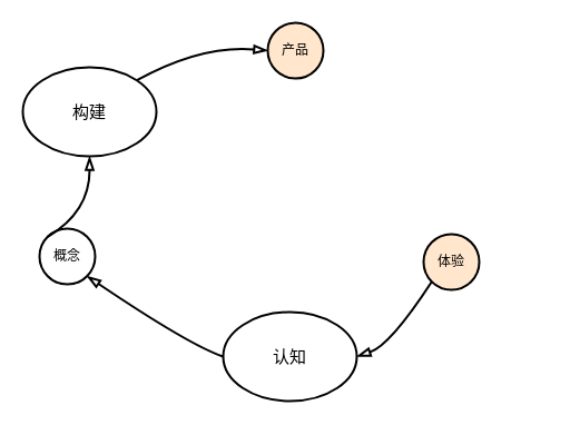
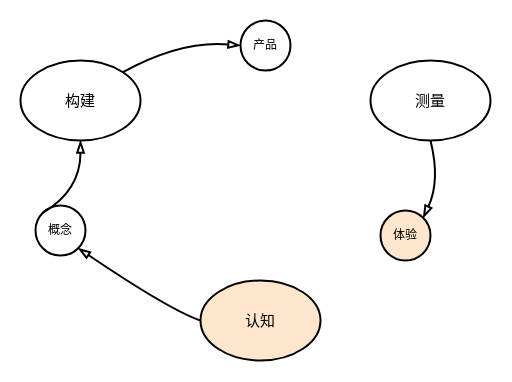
  <mxCell id="0" />
  <mxCell id="1" parent="0" />
  <mxCell id="2" value="&lt;font style=&quot;font-size: 15px;&quot;&gt;构建&lt;/font&gt;" style="ellipse;whiteSpace=wrap;html=1;strokeWidth=2;" vertex="1" parent="1"><mxGeometry x="20" y="60" width="120" height="80" as="geometry" /></mxCell>
  <mxCell id="3" value="概念" style="ellipse;whiteSpace=wrap;html=1;aspect=fixed;strokeWidth=2;" vertex="1" parent="1"><mxGeometry x="35" y="205" width="50" height="50" as="geometry" /></mxCell>
- <mxCell id="5" value="产品" style="ellipse;whiteSpace=wrap;html=1;aspect=fixed;strokeWidth=2;fillColor=#ffe6cc;" vertex="1" parent="1"><mxGeometry x="240" y="20" width="50" height="50" as="geometry" /></mxCell>
- <mxCell id="6" value="&lt;font style=&quot;font-size: 15px;&quot;&gt;认知&lt;/font&gt;" style="ellipse;whiteSpace=wrap;html=1;strokeWidth=2;" vertex="1" parent="1"><mxGeometry x="200" y="280" width="120" height="80" as="geometry" /></mxCell>
+ <mxCell id="4" value="&lt;font style=&quot;font-size: 15px;&quot;&gt;测量&lt;/font&gt;" style="ellipse;whiteSpace=wrap;html=1;strokeWidth=2;" vertex="1" parent="1"><mxGeometry x="370" y="60" width="120" height="80" as="geometry" /></mxCell>
+ <mxCell id="5" value="产品" style="ellipse;whiteSpace=wrap;html=1;aspect=fixed;strokeWidth=2;" vertex="1" parent="1"><mxGeometry x="240" y="20" width="50" height="50" as="geometry" /></mxCell>
+ <mxCell id="6" value="&lt;font style=&quot;font-size: 15px;&quot;&gt;认知&lt;/font&gt;" style="ellipse;whiteSpace=wrap;html=1;strokeWidth=2;fillColor=#ffe6cc;" vertex="1" parent="1"><mxGeometry x="200" y="280" width="120" height="80" as="geometry" /></mxCell>
  <mxCell id="7" value="体验" style="ellipse;whiteSpace=wrap;html=1;aspect=fixed;strokeWidth=2;fillColor=#ffe6cc;" vertex="1" parent="1"><mxGeometry x="380" y="210" width="50" height="50" as="geometry" /></mxCell>
  <mxCell id="8" value="" style="curved=1;endArrow=blockThin;html=1;rounded=0;exitX=1;exitY=0;exitDx=0;exitDy=0;entryX=0;entryY=0.5;entryDx=0;entryDy=0;strokeWidth=2;endFill=0;endSize=8;" edge="1" parent="1" source="2" target="5"><mxGeometry width="50" height="50" relative="1" as="geometry"><mxPoint x="270" y="290" as="sourcePoint" /><mxPoint x="200" y="80" as="targetPoint" /><Array as="points"><mxPoint x="180" y="40" /></Array></mxGeometry></mxCell>
- <mxCell id="10" value="" style="curved=1;endArrow=blockThin;html=1;rounded=0;exitX=0;exitY=1;exitDx=0;exitDy=0;entryX=1;entryY=0.5;entryDx=0;entryDy=0;strokeWidth=2;endFill=0;endSize=8;" edge="1" parent="1" source="7" target="6"><mxGeometry width="50" height="50" relative="1" as="geometry"><mxPoint x="370" y="320" as="sourcePoint" /><mxPoint x="420" y="270" as="targetPoint" /><Array as="points"><mxPoint x="350" y="310" /></Array></mxGeometry></mxCell>
+ <mxCell id="9" value="" style="curved=1;endArrow=blockThin;html=1;rounded=0;entryX=1;entryY=0;entryDx=0;entryDy=0;exitX=0.5;exitY=1;exitDx=0;exitDy=0;strokeWidth=2;endFill=0;endSize=8;" edge="1" parent="1" source="4" target="7"><mxGeometry width="50" height="50" relative="1" as="geometry"><mxPoint x="430" y="150" as="sourcePoint" /><mxPoint x="320" y="240" as="targetPoint" /><Array as="points"><mxPoint x="440" y="180" /></Array></mxGeometry></mxCell>
  <mxCell id="11" value="" style="curved=1;endArrow=blockThin;html=1;rounded=0;exitX=0;exitY=0.5;exitDx=0;exitDy=0;entryX=1;entryY=1;entryDx=0;entryDy=0;strokeWidth=2;endFill=0;endSize=8;" edge="1" parent="1" source="6" target="3"><mxGeometry width="50" height="50" relative="1" as="geometry"><mxPoint x="110" y="370" as="sourcePoint" /><mxPoint x="160" y="240" as="targetPoint" /><Array as="points"><mxPoint x="170" y="310" /></Array></mxGeometry></mxCell>
  <mxCell id="12" value="" style="curved=1;endArrow=blockThin;html=1;rounded=0;exitX=0;exitY=0;exitDx=0;exitDy=0;entryX=0.5;entryY=1;entryDx=0;entryDy=0;strokeWidth=2;endFill=0;endSize=8;" edge="1" parent="1" source="3" target="2"><mxGeometry width="50" height="50" relative="1" as="geometry"><mxPoint x="20" y="230" as="sourcePoint" /><mxPoint x="70" y="180" as="targetPoint" /><Array as="points"><mxPoint x="80" y="190" /></Array></mxGeometry></mxCell>
